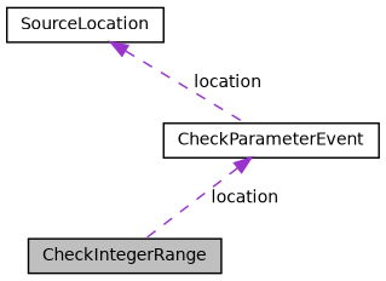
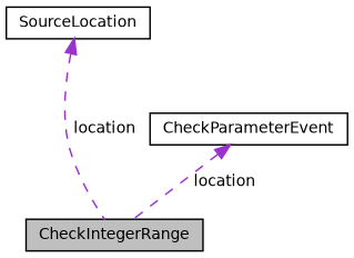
  digraph {
    node [color=black fillcolor=white fontname=Helvetica fontsize=10 shape=record style=filled]
    edge [color=darkorchid3 dir=back fontname=Helvetica fontsize=10 labelfontname=Helvetica labelfontsize=10 style=dashed]
    n1 [fillcolor=grey75 fontcolor=black height=0.2 label=CheckIntegerRange width=0.4]
    n2 [height=0.2 label=CheckParameterEvent width=0.4]
    n3 [height=0.2 label=SourceLocation width=0.4]
    n2 -> n1 [label=" location"]
-   n3 -> n2 [label=" location"]
+   n3 -> n1 [label=" location"]
  }
